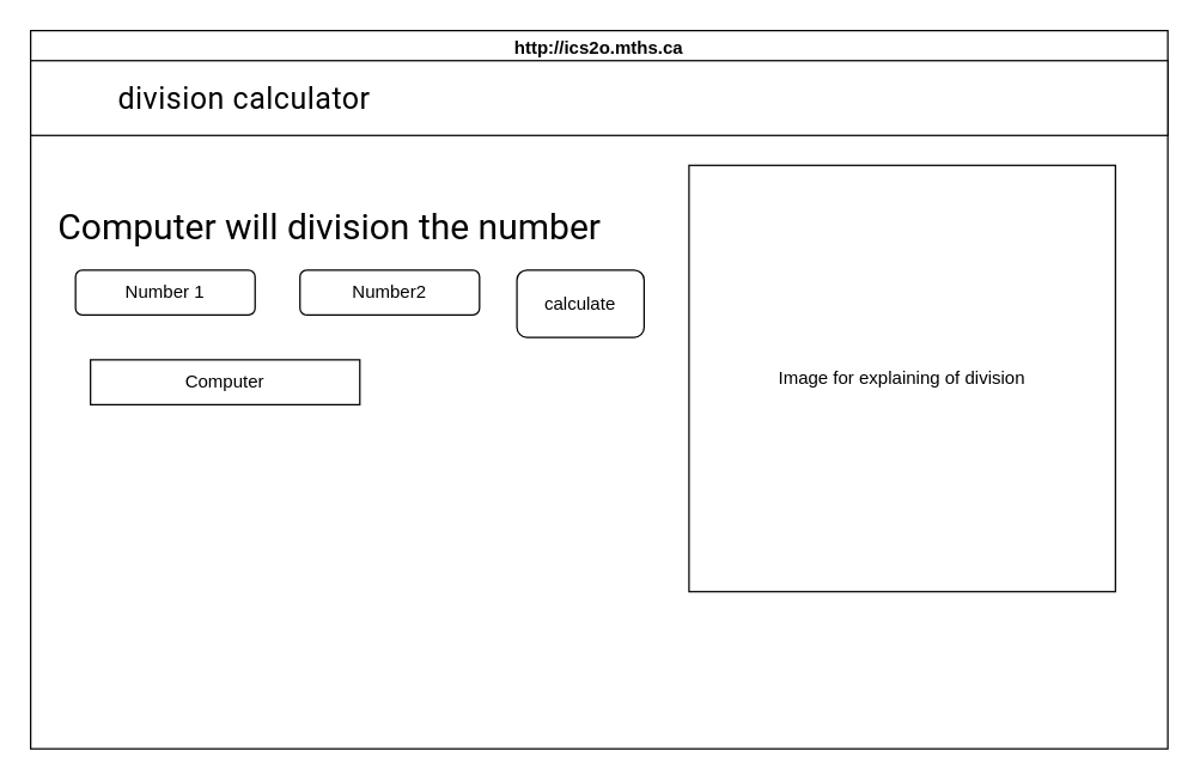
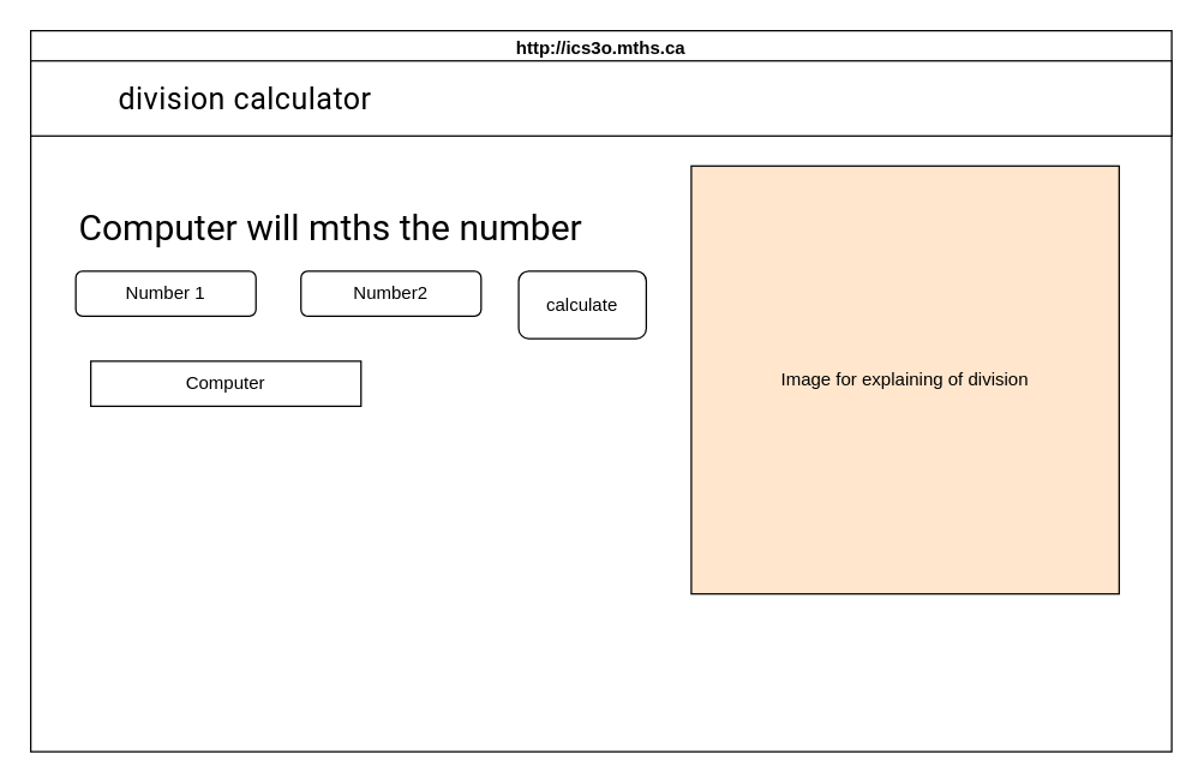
  <mxCell id="0" />
  <mxCell id="1" parent="0" />
- <mxCell id="2" value="http://ics2o.mths.ca" style="swimlane;whiteSpace=wrap;html=1;fillColor=none;strokeColor=default;" parent="1" vertex="1"><mxGeometry x="20" y="20" width="760" height="480" as="geometry" /></mxCell>
+ <mxCell id="2" value="http://ics3o.mths.ca" style="swimlane;whiteSpace=wrap;html=1;fillColor=none;strokeColor=default;" parent="1" vertex="1"><mxGeometry x="20" y="20" width="760" height="480" as="geometry" /></mxCell>
  <mxCell id="3" value="&lt;span style=&quot;&quot;&gt;&amp;nbsp; &amp;nbsp; &amp;nbsp; &amp;nbsp; &amp;nbsp; &amp;nbsp; &amp;nbsp; &amp;nbsp; &amp;nbsp;&lt;span style=&quot;font-family: Roboto, Helvetica, Arial, sans-serif; font-size: 20px; letter-spacing: 0.4px;&quot;&gt;division calculator&lt;/span&gt;&lt;/span&gt;" style="rounded=0;whiteSpace=wrap;html=1;align=left;fillColor=default;fontColor=default;labelBackgroundColor=none;" vertex="1" parent="2"><mxGeometry y="20" width="760" height="50" as="geometry" /></mxCell>
- <mxCell id="4" value="&#10;&lt;h4 style=&quot;padding: 0px; font-family: Roboto, Helvetica, Arial, sans-serif; font-weight: 400; font-size: 24px; line-height: 32px; margin: 24px 0px 16px; font-style: normal; font-variant-ligatures: normal; font-variant-caps: normal; letter-spacing: normal; orphans: 2; text-align: start; text-indent: 0px; text-transform: none; widows: 2; word-spacing: 0px; -webkit-text-stroke-width: 0px; text-decoration-thickness: initial; text-decoration-style: initial; text-decoration-color: initial;&quot;&gt;Computer will division the number&lt;/h4&gt;&#10;&#10;" style="text;html=1;strokeColor=none;fillColor=none;align=center;verticalAlign=middle;whiteSpace=wrap;rounded=0;labelBackgroundColor=none;fontColor=#000000;" vertex="1" parent="2"><mxGeometry y="120" width="400" height="30" as="geometry" /></mxCell>
+ <mxCell id="4" value="&#10;&lt;h4 style=&quot;padding: 0px; font-family: Roboto, Helvetica, Arial, sans-serif; font-weight: 400; font-size: 24px; line-height: 32px; margin: 24px 0px 16px; font-style: normal; font-variant-ligatures: normal; font-variant-caps: normal; letter-spacing: normal; orphans: 2; text-align: start; text-indent: 0px; text-transform: none; widows: 2; word-spacing: 0px; -webkit-text-stroke-width: 0px; text-decoration-thickness: initial; text-decoration-style: initial; text-decoration-color: initial;&quot;&gt;Computer will mths the number&lt;/h4&gt;&#10;&#10;" style="text;html=1;strokeColor=none;fillColor=none;align=center;verticalAlign=middle;whiteSpace=wrap;rounded=0;labelBackgroundColor=none;fontColor=#000000;" vertex="1" parent="2"><mxGeometry y="120" width="400" height="30" as="geometry" /></mxCell>
  <mxCell id="5" value="Number 1" style="rounded=1;whiteSpace=wrap;html=1;labelBackgroundColor=none;strokeColor=default;fontColor=#000000;fillColor=none;" vertex="1" parent="2"><mxGeometry x="30" y="160" width="120" height="30" as="geometry" /></mxCell>
  <mxCell id="6" value="Number2" style="rounded=1;whiteSpace=wrap;html=1;labelBackgroundColor=none;strokeColor=default;fontColor=#000000;fillColor=none;" vertex="1" parent="2"><mxGeometry x="180" y="160" width="120" height="30" as="geometry" /></mxCell>
  <mxCell id="7" value="calculate" style="rounded=1;whiteSpace=wrap;html=1;labelBackgroundColor=none;strokeColor=default;fontColor=#000000;fillColor=none;" vertex="1" parent="2"><mxGeometry x="325" y="160" width="85" height="45" as="geometry" /></mxCell>
  <mxCell id="8" value="Computer" style="rounded=0;whiteSpace=wrap;html=1;labelBackgroundColor=none;strokeColor=default;fontColor=#000000;fillColor=none;" vertex="1" parent="2"><mxGeometry x="40" y="220" width="180" height="30" as="geometry" /></mxCell>
- <mxCell id="9" value="Image for explaining of division" style="whiteSpace=wrap;html=1;aspect=fixed;labelBackgroundColor=none;" vertex="1" parent="2"><mxGeometry x="440" y="90" width="285" height="285" as="geometry" /></mxCell>
+ <mxCell id="9" value="Image for explaining of division" style="whiteSpace=wrap;html=1;aspect=fixed;labelBackgroundColor=none;fillColor=#ffe6cc;" vertex="1" parent="2"><mxGeometry x="440" y="90" width="285" height="285" as="geometry" /></mxCell>
